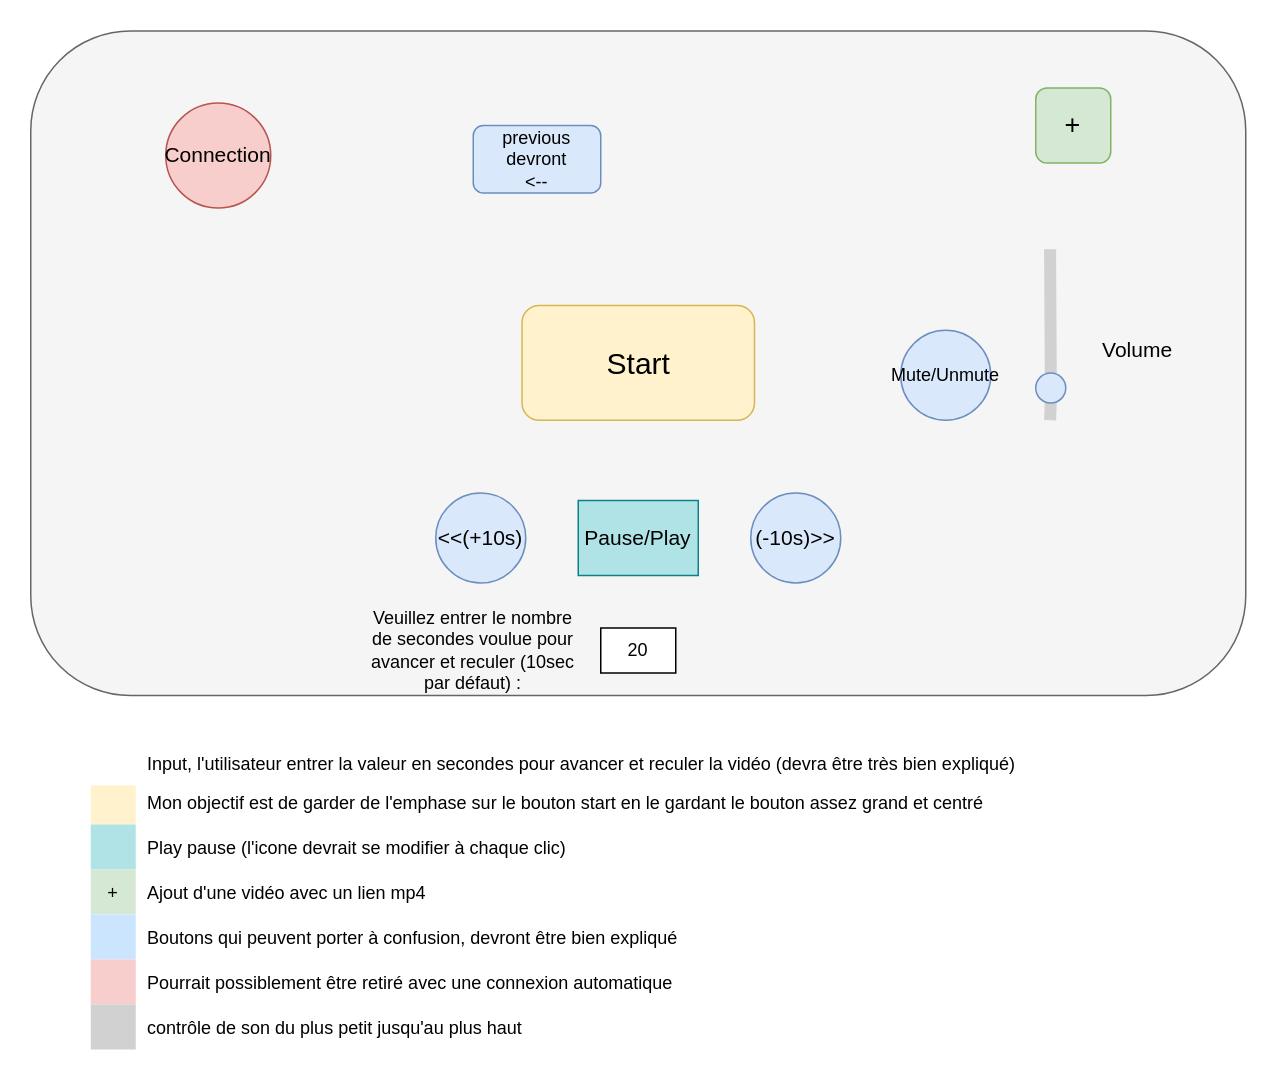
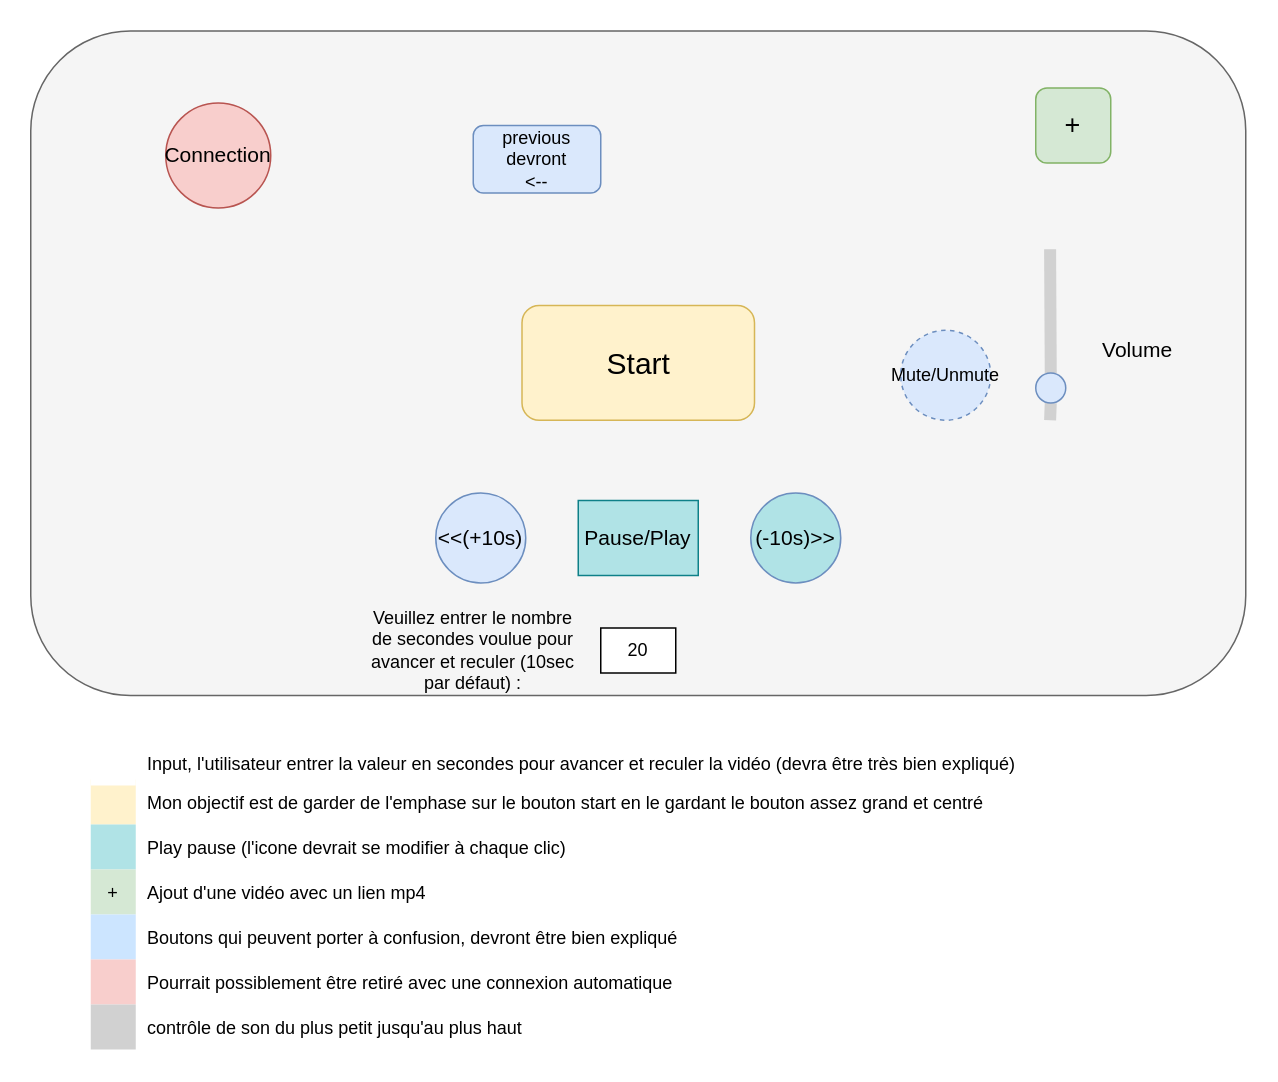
  <mxCell id="0" />
  <mxCell id="1" parent="0" />
  <mxCell id="2" value="" style="rounded=1;whiteSpace=wrap;html=1;fillColor=#f5f5f5;fontColor=#333333;strokeColor=#666666;" vertex="1" parent="1"><mxGeometry x="20" y="20" width="810" height="443" as="geometry" /></mxCell>
  <mxCell id="3" value="&lt;font style=&quot;font-size: 14px;&quot;&gt;Connection&lt;/font&gt;" style="ellipse;whiteSpace=wrap;html=1;aspect=fixed;fillColor=#f8cecc;strokeColor=#b85450;" vertex="1" parent="1"><mxGeometry x="110" y="68" width="70" height="70" as="geometry" /></mxCell>
- <mxCell id="4" value="Mute/Unmute" style="ellipse;whiteSpace=wrap;html=1;aspect=fixed;fillColor=#dae8fc;strokeColor=#6c8ebf;" vertex="1" parent="1"><mxGeometry x="600" y="219.5" width="60" height="60" as="geometry" /></mxCell>
+ <mxCell id="4" value="Mute/Unmute" style="ellipse;whiteSpace=wrap;html=1;aspect=fixed;fillColor=#dae8fc;strokeColor=#6c8ebf;dashed=1;" vertex="1" parent="1"><mxGeometry x="600" y="219.5" width="60" height="60" as="geometry" /></mxCell>
  <mxCell id="5" value="&lt;font style=&quot;font-size: 14px;&quot;&gt;&amp;lt;&amp;lt;(+10s)&lt;/font&gt;" style="ellipse;whiteSpace=wrap;html=1;aspect=fixed;fillColor=#dae8fc;strokeColor=#6c8ebf;" vertex="1" parent="1"><mxGeometry x="290" y="328" width="60" height="60" as="geometry" /></mxCell>
- <mxCell id="6" value="&lt;font style=&quot;font-size: 14px;&quot;&gt;(-10s)&amp;gt;&amp;gt;&lt;/font&gt;" style="ellipse;whiteSpace=wrap;html=1;aspect=fixed;fillColor=#dae8fc;strokeColor=#6c8ebf;" vertex="1" parent="1"><mxGeometry x="500" y="328" width="60" height="60" as="geometry" /></mxCell>
+ <mxCell id="6" value="&lt;font style=&quot;font-size: 14px;&quot;&gt;(-10s)&amp;gt;&amp;gt;&lt;/font&gt;" style="ellipse;whiteSpace=wrap;html=1;aspect=fixed;fillColor=#b0e3e6;strokeColor=#6c8ebf;" vertex="1" parent="1"><mxGeometry x="500" y="328" width="60" height="60" as="geometry" /></mxCell>
  <mxCell id="7" value="&lt;font style=&quot;font-size: 14px;&quot;&gt;Pause/Play&lt;/font&gt;" style="whiteSpace=wrap;html=1;fillColor=#b0e3e6;strokeColor=#0e8088;rounded=0;" vertex="1" parent="1"><mxGeometry x="385" y="333" width="80" height="50" as="geometry" /></mxCell>
  <mxCell id="8" value="&lt;font style=&quot;font-size: 20px;&quot;&gt;Start&lt;/font&gt;" style="rounded=1;whiteSpace=wrap;html=1;fillColor=#fff2cc;strokeColor=#d6b656;" vertex="1" parent="1"><mxGeometry x="347.5" y="203" width="155" height="76.5" as="geometry" /></mxCell>
  <mxCell id="9" value="" style="endArrow=none;html=1;rounded=0;jumpSize=1;strokeWidth=8;strokeColor=#d1d1d1;" edge="1" parent="1" source="14"><mxGeometry width="50" height="50" relative="1" as="geometry"><mxPoint x="699.57" y="279.5" as="sourcePoint" /><mxPoint x="699.57" y="165.5" as="targetPoint" /></mxGeometry></mxCell>
  <mxCell id="10" value="" style="endArrow=none;html=1;rounded=0;jumpSize=1;strokeWidth=8;strokeColor=#d1d1d1;" edge="1" parent="1" target="14"><mxGeometry width="50" height="50" relative="1" as="geometry"><mxPoint x="700" y="268" as="sourcePoint" /><mxPoint x="700" y="128" as="targetPoint" /></mxGeometry></mxCell>
  <mxCell id="11" value="&lt;font style=&quot;font-size: 14px;&quot;&gt;Volume&amp;nbsp;&lt;/font&gt;" style="text;html=1;align=center;verticalAlign=middle;whiteSpace=wrap;rounded=0;" vertex="1" parent="1"><mxGeometry x="730" y="218" width="60" height="30" as="geometry" /></mxCell>
  <mxCell id="12" value="&lt;font style=&quot;font-size: 18px;&quot;&gt;+&lt;/font&gt;" style="rounded=1;whiteSpace=wrap;html=1;fillColor=#d5e8d4;strokeColor=#82b366;" vertex="1" parent="1"><mxGeometry x="690" y="58" width="50" height="50" as="geometry" /></mxCell>
  <mxCell id="13" value="" style="endArrow=none;html=1;rounded=0;jumpSize=1;strokeWidth=8;strokeColor=#d1d1d1;" edge="1" parent="1" target="14"><mxGeometry width="50" height="50" relative="1" as="geometry"><mxPoint x="699.57" y="279.5" as="sourcePoint" /><mxPoint x="699.57" y="165.5" as="targetPoint" /></mxGeometry></mxCell>
  <mxCell id="14" value="" style="ellipse;whiteSpace=wrap;html=1;aspect=fixed;fillColor=#dae8fc;strokeColor=#6c8ebf;" vertex="1" parent="1"><mxGeometry x="690" y="248" width="20" height="20" as="geometry" /></mxCell>
  <mxCell id="15" value="20" style="rounded=0;whiteSpace=wrap;html=1;" vertex="1" parent="1"><mxGeometry x="400" y="418" width="50" height="30" as="geometry" /></mxCell>
  <mxCell id="16" value="Veuillez entrer le nombre de secondes voulue pour avancer et reculer (10sec par défaut) :" style="text;html=1;align=center;verticalAlign=middle;whiteSpace=wrap;rounded=0;" vertex="1" parent="1"><mxGeometry x="240" y="408" width="150" height="50" as="geometry" /></mxCell>
  <mxCell id="17" value="previous devront&lt;div&gt;&amp;lt;--&lt;/div&gt;" style="rounded=1;whiteSpace=wrap;html=1;fillColor=#dae8fc;strokeColor=#6c8ebf;" vertex="1" parent="1"><mxGeometry x="315" y="83" width="85" height="45" as="geometry" /></mxCell>
  <mxCell id="18" value="" style="shape=table;startSize=0;container=1;collapsible=1;childLayout=tableLayout;fixedRows=1;rowLines=0;fontStyle=0;align=center;resizeLast=1;strokeColor=none;fillColor=none;collapsible=0;whiteSpace=wrap;html=1;" vertex="1" parent="1"><mxGeometry x="60" y="519" width="610" height="30" as="geometry" /></mxCell>
  <mxCell id="19" value="" style="shape=tableRow;horizontal=0;startSize=0;swimlaneHead=0;swimlaneBody=0;fillColor=none;collapsible=0;dropTarget=0;points=[[0,0.5],[1,0.5]];portConstraint=eastwest;top=0;left=0;right=0;bottom=0;" vertex="1" parent="18"><mxGeometry width="610" height="30" as="geometry" /></mxCell>
  <mxCell id="20" value="" style="shape=partialRectangle;connectable=0;fillColor=#fff2cc;top=0;left=0;bottom=0;right=0;editable=1;overflow=hidden;strokeColor=#d6b656;strokeWidth=1;perimeterSpacing=1;" vertex="1" parent="19"><mxGeometry width="30" height="30" as="geometry"><mxRectangle width="30" height="30" as="alternateBounds" /></mxGeometry></mxCell>
  <mxCell id="21" value="Mon objectif est de garder de l'emphase sur le bouton start en le gardant le bouton assez grand et centré " style="shape=partialRectangle;connectable=0;fillColor=none;top=0;left=0;bottom=0;right=0;align=left;spacingLeft=6;overflow=hidden;" vertex="1" parent="19"><mxGeometry x="30" width="580" height="30" as="geometry"><mxRectangle width="580" height="30" as="alternateBounds" /></mxGeometry></mxCell>
  <mxCell id="22" value="" style="shape=table;startSize=0;container=1;collapsible=1;childLayout=tableLayout;fixedRows=1;rowLines=0;fontStyle=0;align=center;resizeLast=1;strokeColor=none;fillColor=none;collapsible=0;whiteSpace=wrap;html=1;" vertex="1" parent="1"><mxGeometry x="60" y="549" width="610" height="30" as="geometry" /></mxCell>
  <mxCell id="23" value="" style="shape=tableRow;horizontal=0;startSize=0;swimlaneHead=0;swimlaneBody=0;fillColor=none;collapsible=0;dropTarget=0;points=[[0,0.5],[1,0.5]];portConstraint=eastwest;top=0;left=0;right=0;bottom=0;" vertex="1" parent="22"><mxGeometry width="610" height="30" as="geometry" /></mxCell>
  <mxCell id="24" value="" style="shape=partialRectangle;connectable=0;fillColor=#b0e3e6;top=0;left=0;bottom=0;right=0;editable=1;overflow=hidden;strokeColor=#0e8088;strokeWidth=1;" vertex="1" parent="23"><mxGeometry width="30" height="30" as="geometry"><mxRectangle width="30" height="30" as="alternateBounds" /></mxGeometry></mxCell>
  <mxCell id="25" value="Play pause (l'icone devrait se modifier à chaque clic)" style="shape=partialRectangle;connectable=0;fillColor=none;top=0;left=0;bottom=0;right=0;align=left;spacingLeft=6;overflow=hidden;" vertex="1" parent="23"><mxGeometry x="30" width="580" height="30" as="geometry"><mxRectangle width="580" height="30" as="alternateBounds" /></mxGeometry></mxCell>
  <mxCell id="26" value="" style="shape=table;startSize=0;container=1;collapsible=1;childLayout=tableLayout;fixedRows=1;rowLines=0;fontStyle=0;align=center;resizeLast=1;strokeColor=none;fillColor=none;collapsible=0;whiteSpace=wrap;html=1;" vertex="1" parent="1"><mxGeometry x="60" y="579" width="610" height="30" as="geometry" /></mxCell>
  <mxCell id="27" value="" style="shape=tableRow;horizontal=0;startSize=0;swimlaneHead=0;swimlaneBody=0;fillColor=none;collapsible=0;dropTarget=0;points=[[0,0.5],[1,0.5]];portConstraint=eastwest;top=0;left=0;right=0;bottom=0;" vertex="1" parent="26"><mxGeometry width="610" height="30" as="geometry" /></mxCell>
  <mxCell id="28" value="+" style="shape=partialRectangle;connectable=0;fillColor=#d5e8d4;top=0;left=0;bottom=0;right=0;editable=1;overflow=hidden;strokeColor=#82b366;strokeWidth=1;" vertex="1" parent="27"><mxGeometry width="30" height="30" as="geometry"><mxRectangle width="30" height="30" as="alternateBounds" /></mxGeometry></mxCell>
  <mxCell id="29" value="Ajout d'une vidéo avec un lien mp4" style="shape=partialRectangle;connectable=0;fillColor=none;top=0;left=0;bottom=0;right=0;align=left;spacingLeft=6;overflow=hidden;" vertex="1" parent="27"><mxGeometry x="30" width="580" height="30" as="geometry"><mxRectangle width="580" height="30" as="alternateBounds" /></mxGeometry></mxCell>
  <mxCell id="30" value="" style="shape=table;startSize=0;container=1;collapsible=1;childLayout=tableLayout;fixedRows=1;rowLines=0;fontStyle=0;align=center;resizeLast=1;strokeColor=none;fillColor=none;collapsible=0;whiteSpace=wrap;html=1;" vertex="1" parent="1"><mxGeometry x="60" y="609" width="610" height="30" as="geometry" /></mxCell>
  <mxCell id="31" value="" style="shape=tableRow;horizontal=0;startSize=0;swimlaneHead=0;swimlaneBody=0;fillColor=none;collapsible=0;dropTarget=0;points=[[0,0.5],[1,0.5]];portConstraint=eastwest;top=0;left=0;right=0;bottom=0;" vertex="1" parent="30"><mxGeometry width="610" height="30" as="geometry" /></mxCell>
  <mxCell id="32" value="" style="shape=partialRectangle;connectable=0;fillColor=#cce5ff;top=0;left=0;bottom=0;right=0;editable=1;overflow=hidden;strokeColor=#36393d;strokeWidth=1;" vertex="1" parent="31"><mxGeometry width="30" height="30" as="geometry"><mxRectangle width="30" height="30" as="alternateBounds" /></mxGeometry></mxCell>
  <mxCell id="33" value="Boutons qui peuvent porter à confusion, devront être bien expliqué " style="shape=partialRectangle;connectable=0;fillColor=none;top=0;left=0;bottom=0;right=0;align=left;spacingLeft=6;overflow=hidden;" vertex="1" parent="31"><mxGeometry x="30" width="580" height="30" as="geometry"><mxRectangle width="580" height="30" as="alternateBounds" /></mxGeometry></mxCell>
  <mxCell id="34" value="" style="shape=table;startSize=0;container=1;collapsible=1;childLayout=tableLayout;fixedRows=1;rowLines=0;fontStyle=0;align=center;resizeLast=1;strokeColor=none;fillColor=none;collapsible=0;whiteSpace=wrap;html=1;" vertex="1" parent="1"><mxGeometry x="60" y="639" width="610" height="30" as="geometry" /></mxCell>
  <mxCell id="35" value="" style="shape=tableRow;horizontal=0;startSize=0;swimlaneHead=0;swimlaneBody=0;fillColor=none;collapsible=0;dropTarget=0;points=[[0,0.5],[1,0.5]];portConstraint=eastwest;top=0;left=0;right=0;bottom=0;" vertex="1" parent="34"><mxGeometry width="610" height="30" as="geometry" /></mxCell>
  <mxCell id="36" value="" style="shape=partialRectangle;connectable=0;fillColor=#f8cecc;top=0;left=0;bottom=0;right=0;editable=1;overflow=hidden;strokeColor=#b85450;strokeWidth=1;" vertex="1" parent="35"><mxGeometry width="30" height="30" as="geometry"><mxRectangle width="30" height="30" as="alternateBounds" /></mxGeometry></mxCell>
  <mxCell id="37" value="Pourrait possiblement être retiré avec une connexion automatique" style="shape=partialRectangle;connectable=0;fillColor=none;top=0;left=0;bottom=0;right=0;align=left;spacingLeft=6;overflow=hidden;" vertex="1" parent="35"><mxGeometry x="30" width="580" height="30" as="geometry"><mxRectangle width="580" height="30" as="alternateBounds" /></mxGeometry></mxCell>
  <mxCell id="38" value="" style="shape=table;startSize=0;container=1;collapsible=1;childLayout=tableLayout;fixedRows=1;rowLines=0;fontStyle=0;align=center;resizeLast=1;strokeColor=none;fillColor=none;collapsible=0;whiteSpace=wrap;html=1;" vertex="1" parent="1"><mxGeometry x="60" y="669" width="610" height="30" as="geometry" /></mxCell>
  <mxCell id="39" value="" style="shape=tableRow;horizontal=0;startSize=0;swimlaneHead=0;swimlaneBody=0;fillColor=none;collapsible=0;dropTarget=0;points=[[0,0.5],[1,0.5]];portConstraint=eastwest;top=0;left=0;right=0;bottom=0;" vertex="1" parent="38"><mxGeometry width="610" height="30" as="geometry" /></mxCell>
  <mxCell id="40" value="" style="shape=partialRectangle;connectable=0;fillColor=#D1D1D1;top=0;left=0;bottom=0;right=0;editable=1;overflow=hidden;strokeColor=#d6b656;strokeWidth=1;" vertex="1" parent="39"><mxGeometry width="30" height="30" as="geometry"><mxRectangle width="30" height="30" as="alternateBounds" /></mxGeometry></mxCell>
  <mxCell id="41" value="contrôle de son du plus petit jusqu'au plus haut" style="shape=partialRectangle;connectable=0;fillColor=none;top=0;left=0;bottom=0;right=0;align=left;spacingLeft=6;overflow=hidden;" vertex="1" parent="39"><mxGeometry x="30" width="580" height="30" as="geometry"><mxRectangle width="580" height="30" as="alternateBounds" /></mxGeometry></mxCell>
  <mxCell id="42" value="" style="shape=table;startSize=0;container=1;collapsible=1;childLayout=tableLayout;fixedRows=1;rowLines=0;fontStyle=0;align=center;resizeLast=1;strokeColor=none;fillColor=none;collapsible=0;whiteSpace=wrap;html=1;" vertex="1" parent="1"><mxGeometry x="60" y="493" width="620" height="30" as="geometry" /></mxCell>
  <mxCell id="43" value="" style="shape=tableRow;horizontal=0;startSize=0;swimlaneHead=0;swimlaneBody=0;fillColor=none;collapsible=0;dropTarget=0;points=[[0,0.5],[1,0.5]];portConstraint=eastwest;top=0;left=0;right=0;bottom=0;" vertex="1" parent="42"><mxGeometry width="620" height="30" as="geometry" /></mxCell>
  <mxCell id="44" value="" style="shape=partialRectangle;connectable=0;top=0;left=0;bottom=0;right=0;editable=1;overflow=hidden;strokeWidth=1;" vertex="1" parent="43"><mxGeometry width="30" height="30" as="geometry"><mxRectangle width="30" height="30" as="alternateBounds" /></mxGeometry></mxCell>
  <mxCell id="45" value="Input, l'utilisateur entrer la valeur en secondes pour avancer et reculer la vidéo (devra être très bien expliqué)" style="shape=partialRectangle;connectable=0;fillColor=none;top=0;left=0;bottom=0;right=0;align=left;spacingLeft=6;overflow=hidden;" vertex="1" parent="43"><mxGeometry x="30" width="590" height="30" as="geometry"><mxRectangle width="590" height="30" as="alternateBounds" /></mxGeometry></mxCell>
